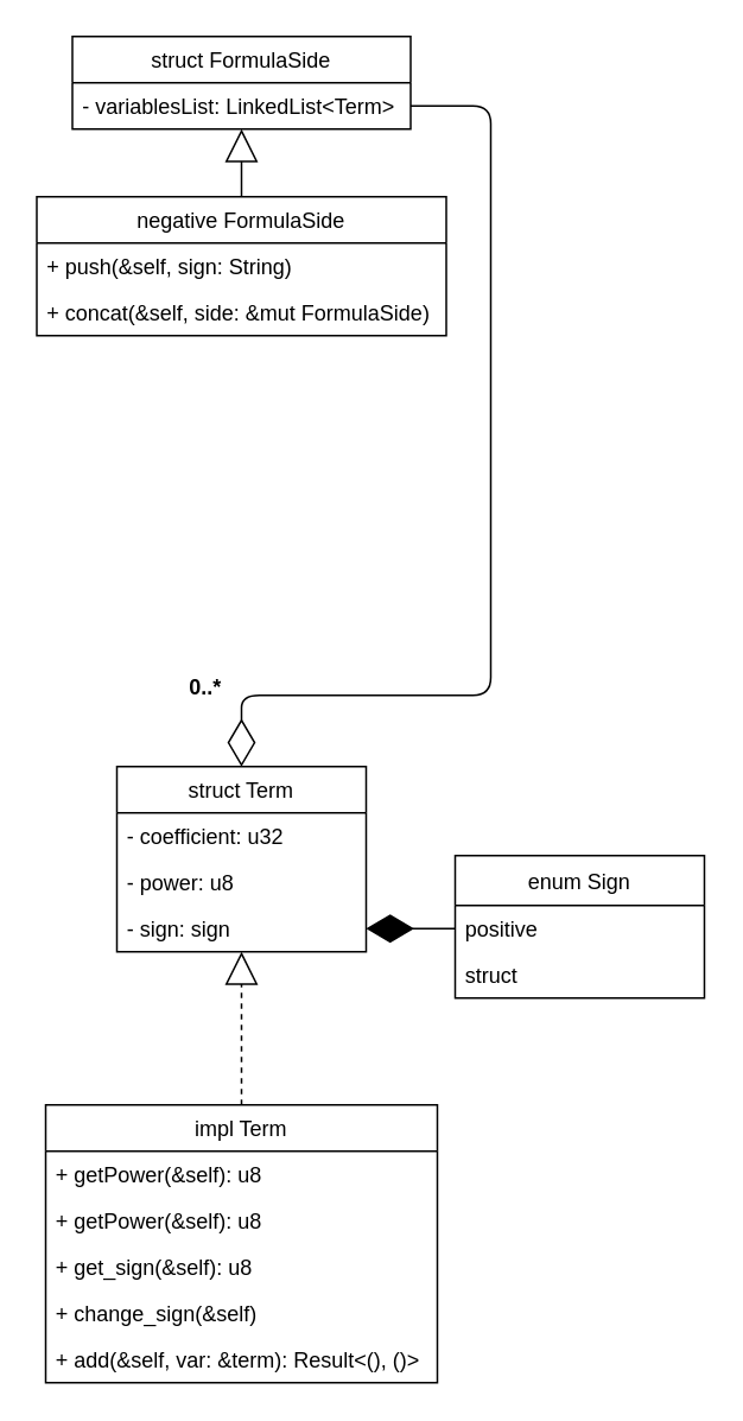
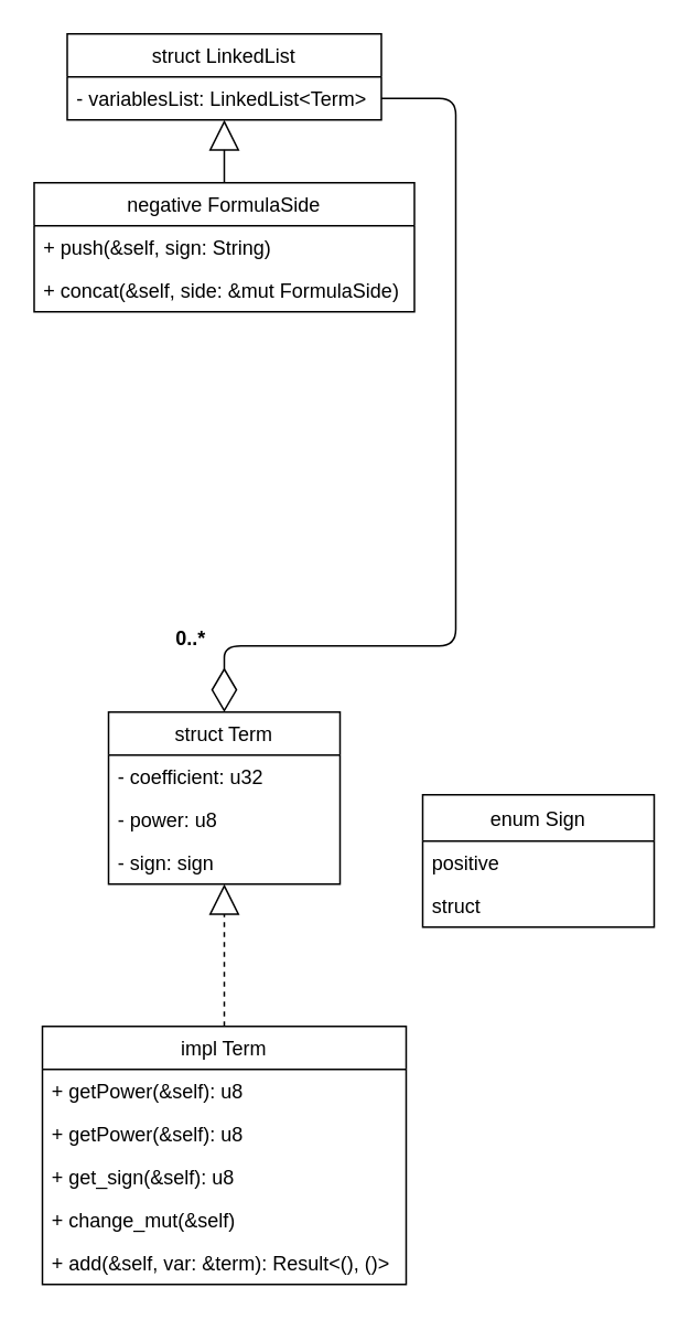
  <mxCell id="0" />
  <mxCell id="1" parent="0" />
- <mxCell id="2" value="struct FormulaSide" style="swimlane;fontStyle=0;childLayout=stackLayout;horizontal=1;startSize=26;fillColor=none;horizontalStack=0;resizeParent=1;resizeParentMax=0;resizeLast=0;collapsible=1;marginBottom=0;" parent="1" vertex="1"><mxGeometry x="40" y="20" width="190" height="52" as="geometry" /></mxCell>
+ <mxCell id="2" value="struct LinkedList" style="swimlane;fontStyle=0;childLayout=stackLayout;horizontal=1;startSize=26;fillColor=none;horizontalStack=0;resizeParent=1;resizeParentMax=0;resizeLast=0;collapsible=1;marginBottom=0;" parent="1" vertex="1"><mxGeometry x="40" y="20" width="190" height="52" as="geometry" /></mxCell>
  <mxCell id="3" value="- variablesList: LinkedList&lt;Term&gt;" style="text;strokeColor=none;fillColor=none;align=left;verticalAlign=top;spacingLeft=4;spacingRight=4;overflow=hidden;rotatable=0;points=[[0,0.5],[1,0.5]];portConstraint=eastwest;" parent="2" vertex="1"><mxGeometry y="26" width="190" height="26" as="geometry" /></mxCell>
  <mxCell id="4" value="struct Term" style="swimlane;fontStyle=0;childLayout=stackLayout;horizontal=1;startSize=26;fillColor=none;horizontalStack=0;resizeParent=1;resizeParentMax=0;resizeLast=0;collapsible=1;marginBottom=0;" parent="1" vertex="1"><mxGeometry x="65" y="430" width="140" height="104" as="geometry" /></mxCell>
  <mxCell id="5" value="- coefficient: u32" style="text;strokeColor=none;fillColor=none;align=left;verticalAlign=top;spacingLeft=4;spacingRight=4;overflow=hidden;rotatable=0;points=[[0,0.5],[1,0.5]];portConstraint=eastwest;" parent="4" vertex="1"><mxGeometry y="26" width="140" height="26" as="geometry" /></mxCell>
  <mxCell id="6" value="- power: u8" style="text;strokeColor=none;fillColor=none;align=left;verticalAlign=top;spacingLeft=4;spacingRight=4;overflow=hidden;rotatable=0;points=[[0,0.5],[1,0.5]];portConstraint=eastwest;" parent="4" vertex="1"><mxGeometry y="52" width="140" height="26" as="geometry" /></mxCell>
  <mxCell id="7" value="- sign: sign" style="text;strokeColor=none;fillColor=none;align=left;verticalAlign=top;spacingLeft=4;spacingRight=4;overflow=hidden;rotatable=0;points=[[0,0.5],[1,0.5]];portConstraint=eastwest;" parent="4" vertex="1"><mxGeometry y="78" width="140" height="26" as="geometry" /></mxCell>
  <mxCell id="8" value="enum Sign" style="swimlane;fontStyle=0;childLayout=stackLayout;horizontal=1;startSize=28;fillColor=none;horizontalStack=0;resizeParent=1;resizeParentMax=0;resizeLast=0;collapsible=1;marginBottom=0;" parent="1" vertex="1"><mxGeometry x="255" y="480" width="140" height="80" as="geometry" /></mxCell>
  <mxCell id="9" value="positive" style="text;strokeColor=none;fillColor=none;align=left;verticalAlign=top;spacingLeft=4;spacingRight=4;overflow=hidden;rotatable=0;points=[[0,0.5],[1,0.5]];portConstraint=eastwest;" parent="8" vertex="1"><mxGeometry y="28" width="140" height="26" as="geometry" /></mxCell>
  <mxCell id="10" value="struct" style="text;strokeColor=none;fillColor=none;align=left;verticalAlign=top;spacingLeft=4;spacingRight=4;overflow=hidden;rotatable=0;points=[[0,0.5],[1,0.5]];portConstraint=eastwest;" parent="8" vertex="1"><mxGeometry y="54" width="140" height="26" as="geometry" /></mxCell>
- <mxCell id="11" value="" style="endArrow=diamondThin;endFill=1;endSize=24;html=1;exitX=0;exitY=0.5;exitDx=0;exitDy=0;entryX=1;entryY=0.5;entryDx=0;entryDy=0;" parent="1" source="9" target="7" edge="1"><mxGeometry width="160" relative="1" as="geometry"><mxPoint x="85" y="660" as="sourcePoint" /><mxPoint x="245" y="660" as="targetPoint" /></mxGeometry></mxCell>
  <mxCell id="12" value="impl Term" style="swimlane;fontStyle=0;childLayout=stackLayout;horizontal=1;startSize=26;fillColor=none;horizontalStack=0;resizeParent=1;resizeParentMax=0;resizeLast=0;collapsible=1;marginBottom=0;" parent="1" vertex="1"><mxGeometry x="25" y="620" width="220" height="156" as="geometry" /></mxCell>
  <mxCell id="13" value="+ getPower(&amp;self): u8" style="text;strokeColor=none;fillColor=none;align=left;verticalAlign=top;spacingLeft=4;spacingRight=4;overflow=hidden;rotatable=0;points=[[0,0.5],[1,0.5]];portConstraint=eastwest;" vertex="1" parent="12"><mxGeometry y="26" width="220" height="26" as="geometry" /></mxCell>
  <mxCell id="14" value="+ getPower(&amp;self): u8" style="text;strokeColor=none;fillColor=none;align=left;verticalAlign=top;spacingLeft=4;spacingRight=4;overflow=hidden;rotatable=0;points=[[0,0.5],[1,0.5]];portConstraint=eastwest;" parent="12" vertex="1"><mxGeometry y="52" width="220" height="26" as="geometry" /></mxCell>
  <mxCell id="15" value="+ get_sign(&amp;self): u8" style="text;strokeColor=none;fillColor=none;align=left;verticalAlign=top;spacingLeft=4;spacingRight=4;overflow=hidden;rotatable=0;points=[[0,0.5],[1,0.5]];portConstraint=eastwest;" vertex="1" parent="12"><mxGeometry y="78" width="220" height="26" as="geometry" /></mxCell>
- <mxCell id="16" value="+ change_sign(&amp;self)" style="text;strokeColor=none;fillColor=none;align=left;verticalAlign=top;spacingLeft=4;spacingRight=4;overflow=hidden;rotatable=0;points=[[0,0.5],[1,0.5]];portConstraint=eastwest;" vertex="1" parent="12"><mxGeometry y="104" width="220" height="26" as="geometry" /></mxCell>
+ <mxCell id="16" value="+ change_mut(&amp;self)" style="text;strokeColor=none;fillColor=none;align=left;verticalAlign=top;spacingLeft=4;spacingRight=4;overflow=hidden;rotatable=0;points=[[0,0.5],[1,0.5]];portConstraint=eastwest;" vertex="1" parent="12"><mxGeometry y="104" width="220" height="26" as="geometry" /></mxCell>
  <mxCell id="17" value="+ add(&amp;self, var: &amp;term): Result&lt;(), ()&gt;" style="text;strokeColor=none;fillColor=none;align=left;verticalAlign=top;spacingLeft=4;spacingRight=4;overflow=hidden;rotatable=0;points=[[0,0.5],[1,0.5]];portConstraint=eastwest;" parent="12" vertex="1"><mxGeometry y="130" width="220" height="26" as="geometry" /></mxCell>
  <mxCell id="18" value="" style="endArrow=block;endSize=16;endFill=0;html=1;exitX=0.5;exitY=0;exitDx=0;exitDy=0;entryX=0.5;entryY=1;entryDx=0;entryDy=0;entryPerimeter=0;dashed=1;" parent="1" source="12" target="7" edge="1"><mxGeometry width="160" relative="1" as="geometry"><mxPoint x="45" y="800" as="sourcePoint" /><mxPoint x="205" y="800" as="targetPoint" /></mxGeometry></mxCell>
  <mxCell id="19" value="negative FormulaSide" style="swimlane;fontStyle=0;childLayout=stackLayout;horizontal=1;startSize=26;fillColor=none;horizontalStack=0;resizeParent=1;resizeParentMax=0;resizeLast=0;collapsible=1;marginBottom=0;" parent="1" vertex="1"><mxGeometry x="20" y="110" width="230" height="78" as="geometry" /></mxCell>
  <mxCell id="20" value="+ push(&amp;self, sign: String)" style="text;strokeColor=none;fillColor=none;align=left;verticalAlign=top;spacingLeft=4;spacingRight=4;overflow=hidden;rotatable=0;points=[[0,0.5],[1,0.5]];portConstraint=eastwest;" parent="19" vertex="1"><mxGeometry y="26" width="230" height="26" as="geometry" /></mxCell>
  <mxCell id="21" value="+ concat(&amp;self, side: &amp;mut FormulaSide)" style="text;strokeColor=none;fillColor=none;align=left;verticalAlign=top;spacingLeft=4;spacingRight=4;overflow=hidden;rotatable=0;points=[[0,0.5],[1,0.5]];portConstraint=eastwest;" parent="19" vertex="1"><mxGeometry y="52" width="230" height="26" as="geometry" /></mxCell>
  <mxCell id="22" value="" style="endArrow=block;endSize=16;endFill=0;html=1;exitX=0.5;exitY=0;exitDx=0;exitDy=0;entryX=0.5;entryY=1;entryDx=0;entryDy=0;entryPerimeter=0;" parent="1" source="19" target="3" edge="1"><mxGeometry width="160" relative="1" as="geometry"><mxPoint x="375" y="410" as="sourcePoint" /><mxPoint x="375" y="324" as="targetPoint" /></mxGeometry></mxCell>
  <mxCell id="23" value="" style="endArrow=diamondThin;endFill=0;endSize=24;html=1;exitX=1;exitY=0.5;exitDx=0;exitDy=0;entryX=0.5;entryY=0;entryDx=0;entryDy=0;" parent="1" source="3" target="4" edge="1"><mxGeometry width="160" relative="1" as="geometry"><mxPoint x="-15" y="310" as="sourcePoint" /><mxPoint x="145" y="310" as="targetPoint" /><Array as="points"><mxPoint x="275" y="59" /><mxPoint x="275" y="390" /><mxPoint x="135" y="390" /></Array></mxGeometry></mxCell>
  <mxCell id="24" value="0..*" style="text;align=center;fontStyle=1;verticalAlign=middle;spacingLeft=3;spacingRight=3;strokeColor=none;rotatable=0;points=[[0,0.5],[1,0.5]];portConstraint=eastwest;" parent="1" vertex="1"><mxGeometry x="100" y="375" width="30" height="20" as="geometry" /></mxCell>
